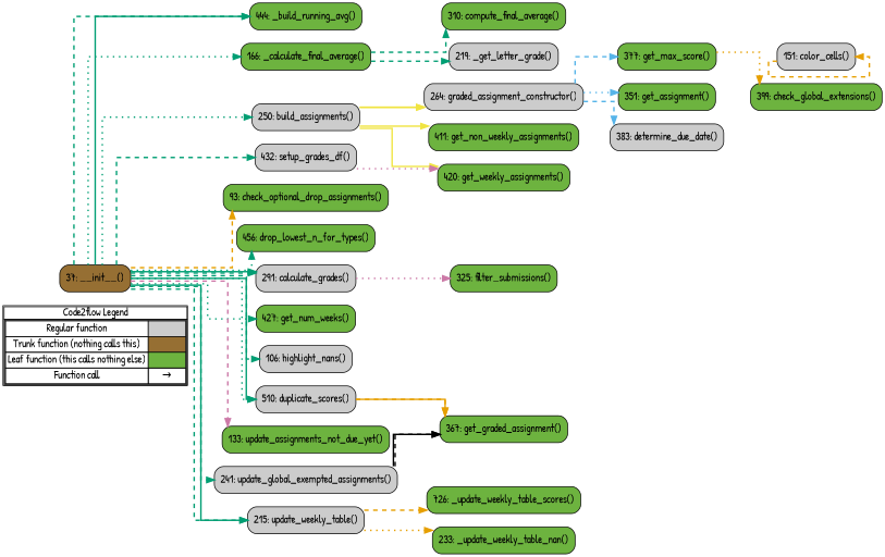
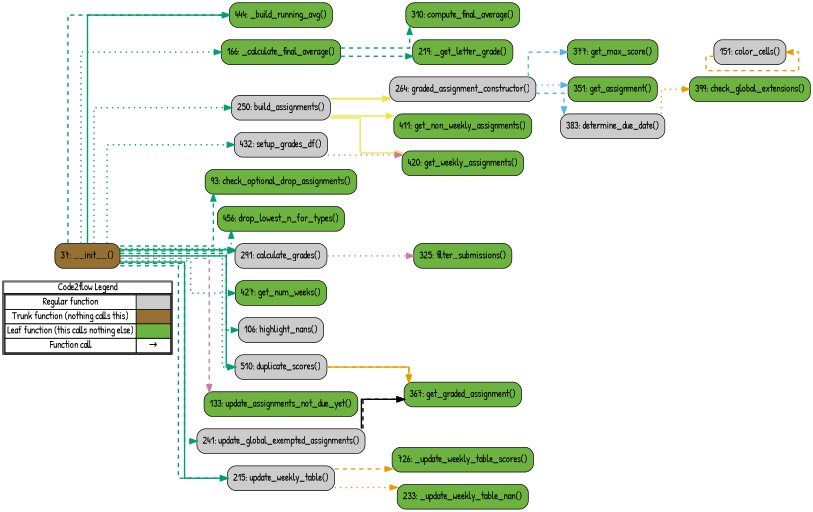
  digraph {
    concentrate=true
    fontname="Patrick Hand"
    rankdir=LR
    splines=ortho
    node [fontname="Patrick Hand" shape=rect fillcolor="#6db33f" style="rounded,filled"]
    edge [color="#009E73" fontname="Patrick Hand" penwidth=2 style=dashed]
    n1 [label=<         <table cellspacing="0" cellpadding="0" border="1"><tr><td>Code2flow Legend</td></tr><tr><td>         <table cellspacing="0">         <tr><td>Regular function</td><td width="50px" bgcolor='#cccccc'></td></tr>         <tr><td>Trunk function (nothing calls this)</td><td bgcolor='#966F33'></td></tr>         <tr><td>Leaf function (this calls nothing else)</td><td bgcolor='#6db33f'></td></tr>         <tr><td>Function call</td><td><font color='black'>&#8594;</font></td></tr>         </table></td></tr></table>         > margin=0 shape=none fillcolor="" style=""]
    n2 [fillcolor="#966F33" label="37: __init__()"]
    n3 [label="444: _build_running_avg()"]
    n4 [label="166: _calculate_final_average()"]
-   n5 [fillcolor="#cccccc" label="219: _get_letter_grade()"]
+   n5 [label="219: _get_letter_grade()"]
    n6 [label="233: _update_weekly_table_nan()"]
    n7 [label="726: _update_weekly_table_scores()"]
    n8 [fillcolor="#cccccc" label="250: build_assignments()"]
    n9 [fillcolor="#cccccc" label="291: calculate_grades()"]
    n10 [label="399: check_global_extensions()"]
    n11 [label="93: check_optional_drop_assignments()"]
    n12 [fillcolor="#cccccc" label="151: color_cells()"]
    n13 [label="310: compute_final_average()"]
    n14 [fillcolor="#cccccc" label="383: determine_due_date()"]
    n15 [label="456: drop_lowest_n_for_types()"]
    n16 [fillcolor="#cccccc" label="510: duplicate_scores()"]
    n17 [label="325: filter_submissions()"]
    n18 [label="351: get_assignment()"]
    n19 [label="367: get_graded_assignment()"]
    n20 [label="377: get_max_score()"]
    n21 [label="411: get_non_weekly_assignments()"]
    n22 [label="427: get_num_weeks()"]
    n23 [label="420: get_weekly_assignments()"]
    n24 [fillcolor="#cccccc" label="264: graded_assignment_constructor()"]
    n25 [fillcolor="#cccccc" label="106: highlight_nans()"]
    n26 [fillcolor="#cccccc" label="432: setup_grades_df()"]
    n27 [label="133: update_assignments_not_due_yet()"]
    n28 [fillcolor="#cccccc" label="241: update_global_exempted_assignments()"]
    n29 [fillcolor="#cccccc" label="215: update_weekly_table()"]
    subgraph sub_1 {
      label=legend
      rank=min
      n1
    }
    subgraph sub_2 {
      label="File: grade_report"
      style=dotted
      subgraph sub_3 {
        label="Class: GradeReport"
        style=dotted
        n2
        n3
        n4
        n5
        n6
        n7
        n8
        n9
        n10
        n11
        n12
        n13
        n14
        n15
        n16
        n17
        n18
        n19
        n20
        n21
        n22
        n23
        n24
        n25
        n26
        n27
        n28
        n29
      }
    }
    n2 -> n3
    n2 -> n3 [style=""]
    n2 -> n4 [style=dotted]
    n2 -> n8 [style=dotted]
    n2 -> n9
    n2 -> n9 [style=""]
    n2 -> n9 [style=""]
    n2 -> n9 [style=""]
-   n2 -> n11 [color="#E69F00"]
+   n2 -> n11
    n2 -> n15 [style=dotted]
    n2 -> n16 [style=dotted]
    n2 -> n16 [style=""]
    n2 -> n16 [style=""]
    n2 -> n22 [style=dotted]
    n2 -> n25
-   n2 -> n26
+   n2 -> n26 [style=dotted]
    n2 -> n27 [color="#CC79A7"]
    n2 -> n28
    n2 -> n29
    n2 -> n29 [style=""]
    n4 -> n5
    n4 -> n13
    n8 -> n21 [color="#F0E442" style=""]
    n8 -> n23 [color="#F0E442" style=""]
    n8 -> n24 [color="#F0E442" style=""]
    n8 -> n24 [color="#F0E442" style=""]
    n9 -> n17 [color="#CC79A7" style=dotted]
    n12 -> n12 [color="#E69F00"]
-   n20 -> n10 [color="#E69F00" style=dotted]
+   n14 -> n10 [color="#E69F00" style=dotted]
    n16 -> n19 [color="#E69F00"]
    n16 -> n19 [color="#E69F00" style=""]
    n24 -> n14 [color="#56B4E9"]
    n24 -> n18 [color="#56B4E9" style=dotted]
    n24 -> n20 [color="#56B4E9"]
    n26 -> n23 [color="#CC79A7" style=dotted]
    n28 -> n19 [color="#000000"]
    n28 -> n19 [color="#000000" style=""]
    n29 -> n6 [color="#E69F00" style=dotted]
    n29 -> n7 [color="#E69F00"]
  }
